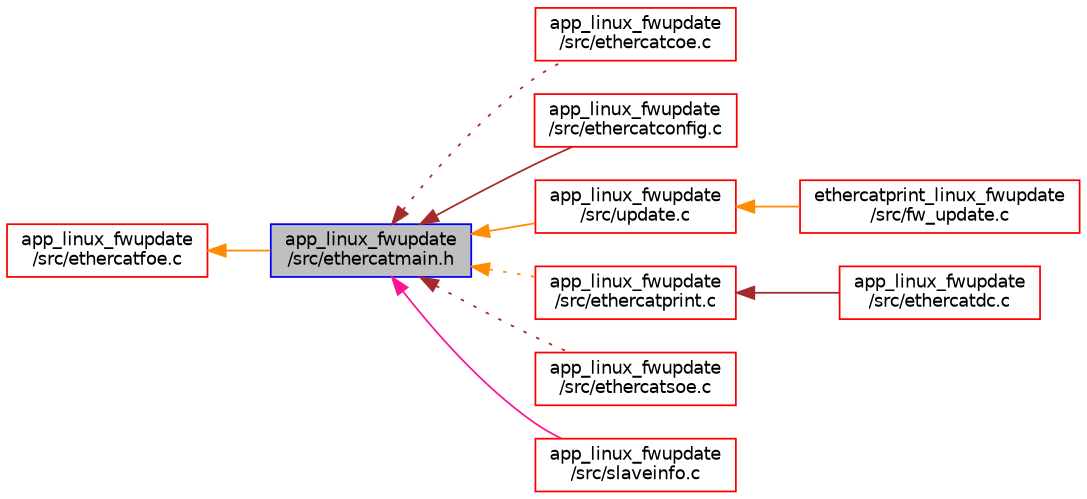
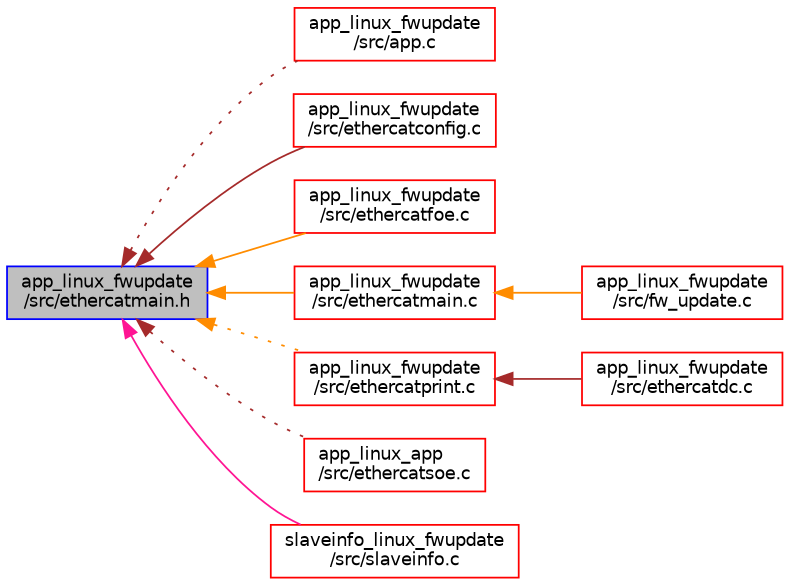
  digraph {
    rankdir=LR
    node [color=red fillcolor=white fontname=Helvetica fontsize=10 shape=record style=filled]
    edge [color=brown dir=back fontname=Helvetica fontsize=10 labelfontname=Helvetica labelfontsize=10 style=solid]
    n1 [color=blue fillcolor=grey75 fontcolor=black height=0.2 label="app_linux_fwupdate\l/src/ethercatmain.h" width=0.4]
-   n2 [height=0.2 label="app_linux_fwupdate\l/src/ethercatcoe.c" width=0.4]
+   n2 [height=0.2 label="app_linux_fwupdate\l/src/app.c" width=0.4]
    n3 [height=0.2 label="app_linux_fwupdate\l/src/ethercatconfig.c" width=0.4]
    n4 [height=0.2 label="app_linux_fwupdate\l/src/ethercatfoe.c" width=0.4]
-   n5 [height=0.2 label="app_linux_fwupdate\l/src/update.c" width=0.4]
+   n5 [height=0.2 label="app_linux_fwupdate\l/src/ethercatmain.c" width=0.4]
    n6 [height=0.2 label="app_linux_fwupdate\l/src/ethercatprint.c" width=0.4]
-   n7 [height=0.2 label="app_linux_fwupdate\l/src/ethercatsoe.c" width=0.4]
-   n8 [height=0.2 label="app_linux_fwupdate\l/src/slaveinfo.c" width=0.4]
+   n7 [height=0.2 label="app_linux_app\l/src/ethercatsoe.c" width=0.4]
+   n8 [height=0.2 label="slaveinfo_linux_fwupdate\l/src/slaveinfo.c" width=0.4]
    n9 [height=0.2 label="app_linux_fwupdate\l/src/ethercatdc.c" width=0.4]
-   n10 [height=0.2 label="ethercatprint_linux_fwupdate\l/src/fw_update.c" width=0.4]
+   n10 [height=0.2 label="app_linux_fwupdate\l/src/fw_update.c" width=0.4]
    n1 -> n2 [style=dotted]
    n1 -> n3
-   n4 -> n1 [color=darkorange]
+   n1 -> n4 [color=darkorange]
    n1 -> n5 [color=darkorange]
    n1 -> n6 [color=darkorange style=dotted]
    n1 -> n7 [style=dotted]
    n1 -> n8 [color=deeppink]
    n5 -> n10 [color=darkorange]
    n6 -> n9
  }
